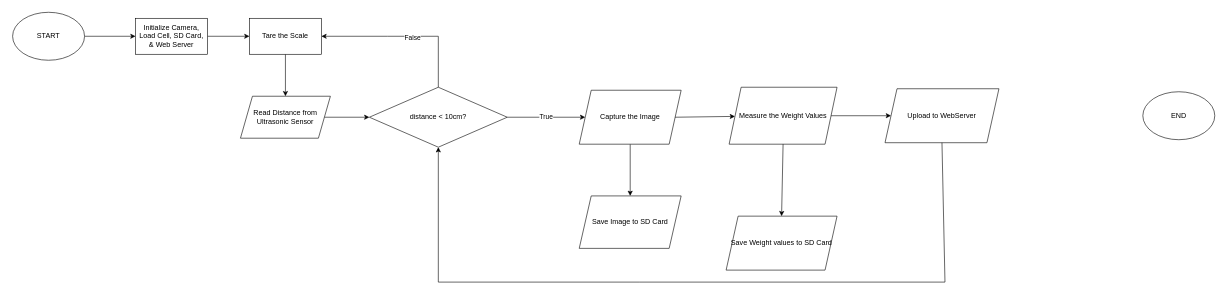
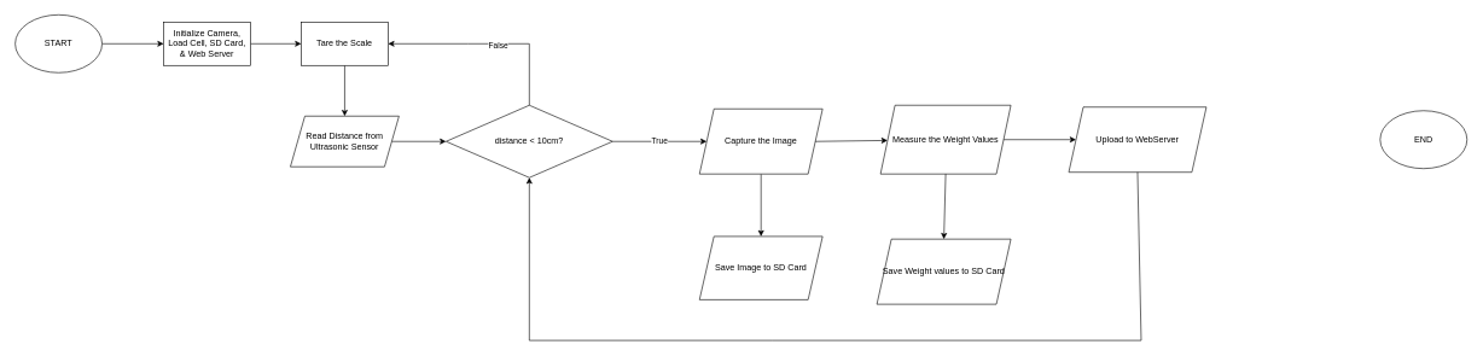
  <mxCell id="0" />
  <mxCell id="1" parent="0" />
  <mxCell id="2" value="" style="edgeStyle=orthogonalEdgeStyle;rounded=0;orthogonalLoop=1;jettySize=auto;html=1;" parent="1" source="3" target="16" edge="1"><mxGeometry relative="1" as="geometry" /></mxCell>
  <mxCell id="3" value="START" style="ellipse;whiteSpace=wrap;html=1;" parent="1" vertex="1"><mxGeometry x="20" y="20" width="120" height="80" as="geometry" /></mxCell>
  <mxCell id="4" value="" style="edgeStyle=orthogonalEdgeStyle;rounded=0;orthogonalLoop=1;jettySize=auto;html=1;" parent="1" source="5" target="6" edge="1"><mxGeometry relative="1" as="geometry" /></mxCell>
  <mxCell id="5" value="Read Distance from Ultrasonic Sensor" style="shape=parallelogram;perimeter=parallelogramPerimeter;whiteSpace=wrap;html=1;fixedSize=1;" parent="1" vertex="1"><mxGeometry x="400" y="160" width="150" height="70" as="geometry" /></mxCell>
  <mxCell id="6" value="distance &amp;lt; 10cm?" style="rhombus;whiteSpace=wrap;html=1;" parent="1" vertex="1"><mxGeometry x="615" y="145" width="230" height="100" as="geometry" /></mxCell>
  <mxCell id="7" value="" style="edgeStyle=orthogonalEdgeStyle;rounded=0;orthogonalLoop=1;jettySize=auto;html=1;exitX=0.5;exitY=1;exitDx=0;exitDy=0;entryX=0.5;entryY=0;entryDx=0;entryDy=0;" parent="1" source="8" target="11" edge="1"><mxGeometry relative="1" as="geometry"><mxPoint x="1035" y="270" as="sourcePoint" /><mxPoint x="1075" y="310" as="targetPoint" /><Array as="points" /></mxGeometry></mxCell>
  <mxCell id="8" value="Capture the Image" style="shape=parallelogram;perimeter=parallelogramPerimeter;whiteSpace=wrap;html=1;fixedSize=1;" parent="1" vertex="1"><mxGeometry x="965" y="150" width="170" height="90" as="geometry" /></mxCell>
  <mxCell id="9" value="" style="edgeStyle=orthogonalEdgeStyle;rounded=0;orthogonalLoop=1;jettySize=auto;html=1;" parent="1" source="10" target="22" edge="1"><mxGeometry relative="1" as="geometry"><mxPoint x="1485" y="192.5" as="targetPoint" /></mxGeometry></mxCell>
  <mxCell id="10" value="Measure the Weight Values" style="shape=parallelogram;perimeter=parallelogramPerimeter;whiteSpace=wrap;html=1;fixedSize=1;" parent="1" vertex="1"><mxGeometry x="1215" y="145" width="180" height="95" as="geometry" /></mxCell>
  <mxCell id="11" value="Save Image to SD Card" style="shape=parallelogram;perimeter=parallelogramPerimeter;whiteSpace=wrap;html=1;fixedSize=1;" parent="1" vertex="1"><mxGeometry x="965" y="326.25" width="170" height="87.5" as="geometry" /></mxCell>
- <mxCell id="12" value="Save Weight values to SD Card" style="shape=parallelogram;perimeter=parallelogramPerimeter;whiteSpace=wrap;html=1;fixedSize=1;" parent="1" vertex="1"><mxGeometry x="1210" y="360" width="185" height="90" as="geometry" /></mxCell>
+ <mxCell id="12" value="Save Weight values to SD Card" style="shape=parallelogram;perimeter=parallelogramPerimeter;whiteSpace=wrap;html=1;fixedSize=1;" parent="1" vertex="1"><mxGeometry x="1210" y="330" width="185" height="90" as="geometry" /></mxCell>
  <mxCell id="13" value="" style="endArrow=classic;html=1;rounded=0;entryX=1;entryY=0.5;entryDx=0;entryDy=0;exitX=0.5;exitY=0;exitDx=0;exitDy=0;" parent="1" source="6" target="18" edge="1"><mxGeometry width="50" height="50" relative="1" as="geometry"><mxPoint x="25" y="430" as="sourcePoint" /><mxPoint x="5" y="260" as="targetPoint" /><Array as="points"><mxPoint x="730" y="60" /><mxPoint x="695" y="60" /><mxPoint x="645" y="60" /></Array></mxGeometry></mxCell>
  <mxCell id="14" value="False" style="edgeLabel;html=1;align=center;verticalAlign=middle;resizable=0;points=[];" parent="13" vertex="1" connectable="0"><mxGeometry x="-0.076" y="1" relative="1" as="geometry"><mxPoint as="offset" /></mxGeometry></mxCell>
  <mxCell id="15" value="" style="edgeStyle=orthogonalEdgeStyle;rounded=0;orthogonalLoop=1;jettySize=auto;html=1;" parent="1" source="16" target="18" edge="1"><mxGeometry relative="1" as="geometry" /></mxCell>
  <mxCell id="16" value="Initialize Camera, Load Cell, SD Card, &amp;amp; Web Server" style="rounded=0;whiteSpace=wrap;html=1;" parent="1" vertex="1"><mxGeometry x="225" y="30" width="120" height="60" as="geometry" /></mxCell>
  <mxCell id="17" value="" style="edgeStyle=orthogonalEdgeStyle;rounded=0;orthogonalLoop=1;jettySize=auto;html=1;" parent="1" source="18" target="5" edge="1"><mxGeometry relative="1" as="geometry" /></mxCell>
  <mxCell id="18" value="Tare the Scale" style="rounded=0;whiteSpace=wrap;html=1;" parent="1" vertex="1"><mxGeometry x="415" y="30" width="120" height="60" as="geometry" /></mxCell>
  <mxCell id="19" value="True" style="endArrow=classic;html=1;rounded=0;entryX=0;entryY=0.5;entryDx=0;entryDy=0;exitX=1;exitY=0.5;exitDx=0;exitDy=0;" parent="1" source="6" target="8" edge="1"><mxGeometry width="50" height="50" relative="1" as="geometry"><mxPoint x="835" y="250" as="sourcePoint" /><mxPoint x="885" y="200" as="targetPoint" /></mxGeometry></mxCell>
  <mxCell id="20" value="" style="endArrow=classic;html=1;rounded=0;exitX=1;exitY=0.5;exitDx=0;exitDy=0;" parent="1" source="8" target="10" edge="1"><mxGeometry width="50" height="50" relative="1" as="geometry"><mxPoint x="1155" y="230" as="sourcePoint" /><mxPoint x="1205" y="180" as="targetPoint" /></mxGeometry></mxCell>
  <mxCell id="21" value="" style="endArrow=classic;html=1;rounded=0;exitX=0.5;exitY=1;exitDx=0;exitDy=0;entryX=0.5;entryY=0;entryDx=0;entryDy=0;" parent="1" source="10" target="12" edge="1"><mxGeometry width="50" height="50" relative="1" as="geometry"><mxPoint x="1245" y="330" as="sourcePoint" /><mxPoint x="1295" y="280" as="targetPoint" /></mxGeometry></mxCell>
  <mxCell id="22" value="Upload to WebServer" style="shape=parallelogram;perimeter=parallelogramPerimeter;whiteSpace=wrap;html=1;fixedSize=1;" parent="1" vertex="1"><mxGeometry x="1475" y="147.5" width="190" height="90" as="geometry" /></mxCell>
  <mxCell id="23" value="" style="endArrow=classic;html=1;rounded=0;exitX=0.5;exitY=1;exitDx=0;exitDy=0;entryX=0.5;entryY=1;entryDx=0;entryDy=0;" parent="1" source="22" target="6" edge="1"><mxGeometry width="50" height="50" relative="1" as="geometry"><mxPoint x="1525" y="470" as="sourcePoint" /><mxPoint x="755" y="520" as="targetPoint" /><Array as="points"><mxPoint x="1575" y="470" /><mxPoint x="1065" y="470" /><mxPoint x="730" y="470" /></Array></mxGeometry></mxCell>
  <mxCell id="24" value="END" style="ellipse;whiteSpace=wrap;html=1;" parent="1" vertex="1"><mxGeometry x="1905" y="152.5" width="120" height="80" as="geometry" /></mxCell>
